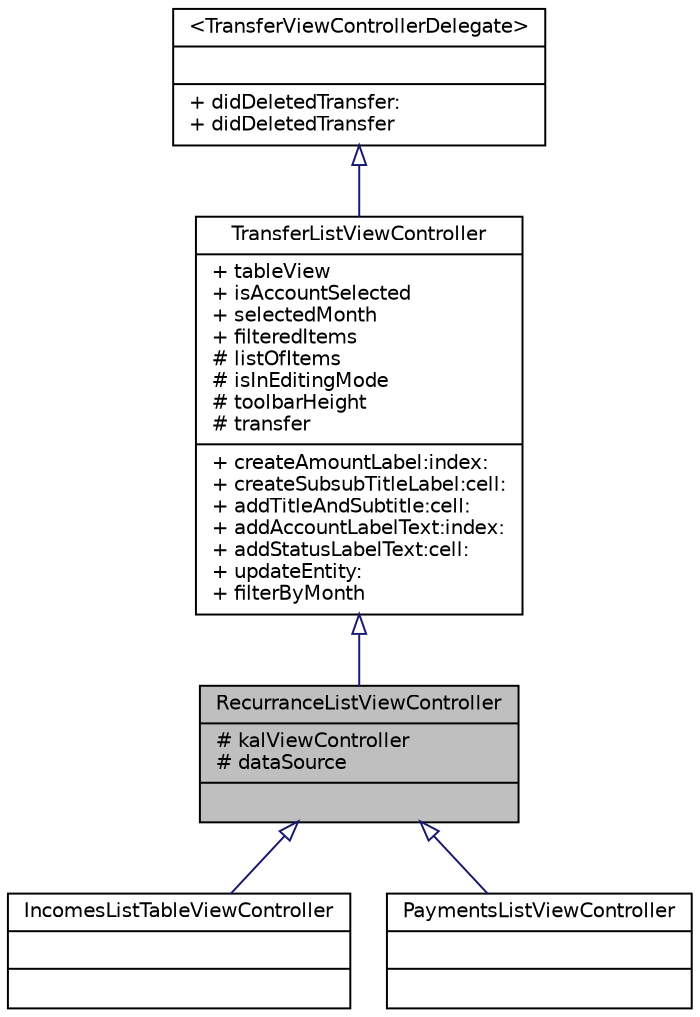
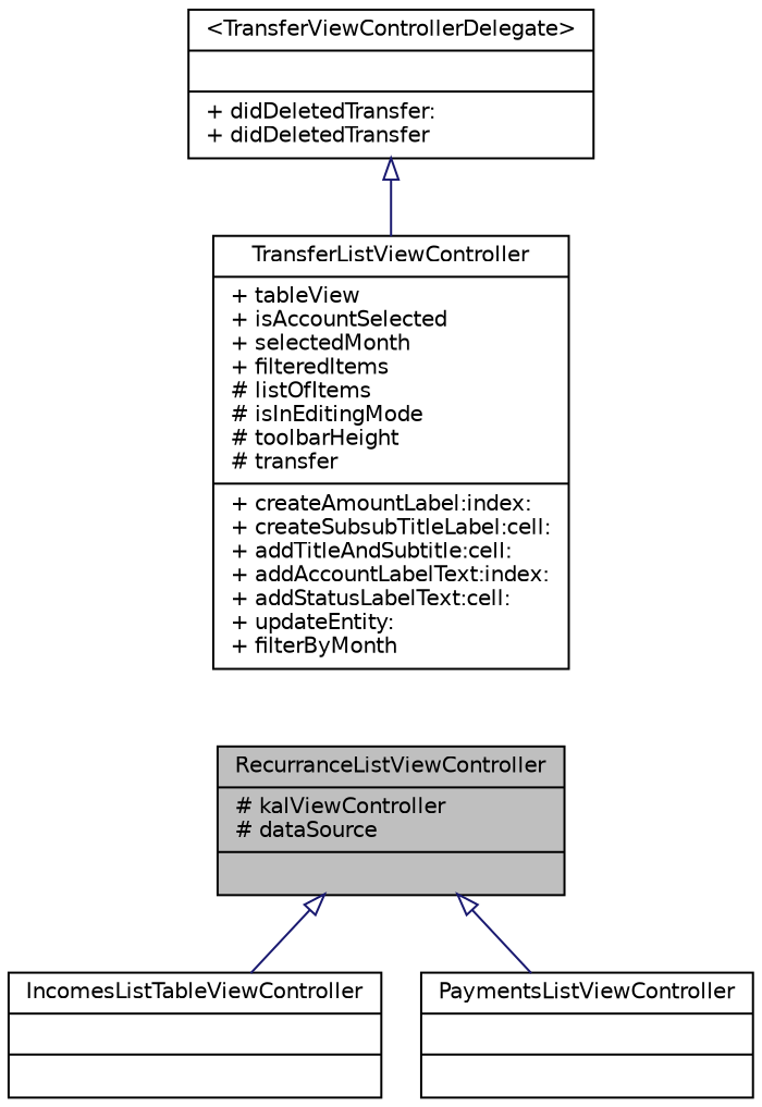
  digraph {
    node [color=black fillcolor=white fontname=Helvetica fontsize=10 shape=record style=filled]
    edge [arrowtail=empty color=midnightblue dir=back fontname=Helvetica fontsize=10 labelfontname=Helvetica labelfontsize=10 style=solid]
    n1 [fillcolor=grey75 fontcolor=black height=0.2 label="{RecurranceListViewController\n|# kalViewController\l# dataSource\l|}" width=0.4]
    n2 [height=0.2 label="{IncomesListTableViewController\n||}" width=0.4]
    n3 [height=0.2 label="{PaymentsListViewController\n||}" width=0.4]
    n4 [height=0.2 label="{TransferListViewController\n|+ tableView\l+ isAccountSelected\l+ selectedMonth\l+ filteredItems\l# listOfItems\l# isInEditingMode\l# toolbarHeight\l# transfer\l|+ createAmountLabel:index:\l+ createSubsubTitleLabel:cell:\l+ addTitleAndSubtitle:cell:\l+ addAccountLabelText:index:\l+ addStatusLabelText:cell:\l+ updateEntity:\l+ filterByMonth\l}" width=0.4]
    n5 [height=0.2 label="{\<TransferViewControllerDelegate\>\n||+ didDeletedTransfer:\l+ didDeletedTransfer\l}" width=0.4]
    n1 -> n2
    n1 -> n3
-   n4 -> n1
    n5 -> n4
  }
